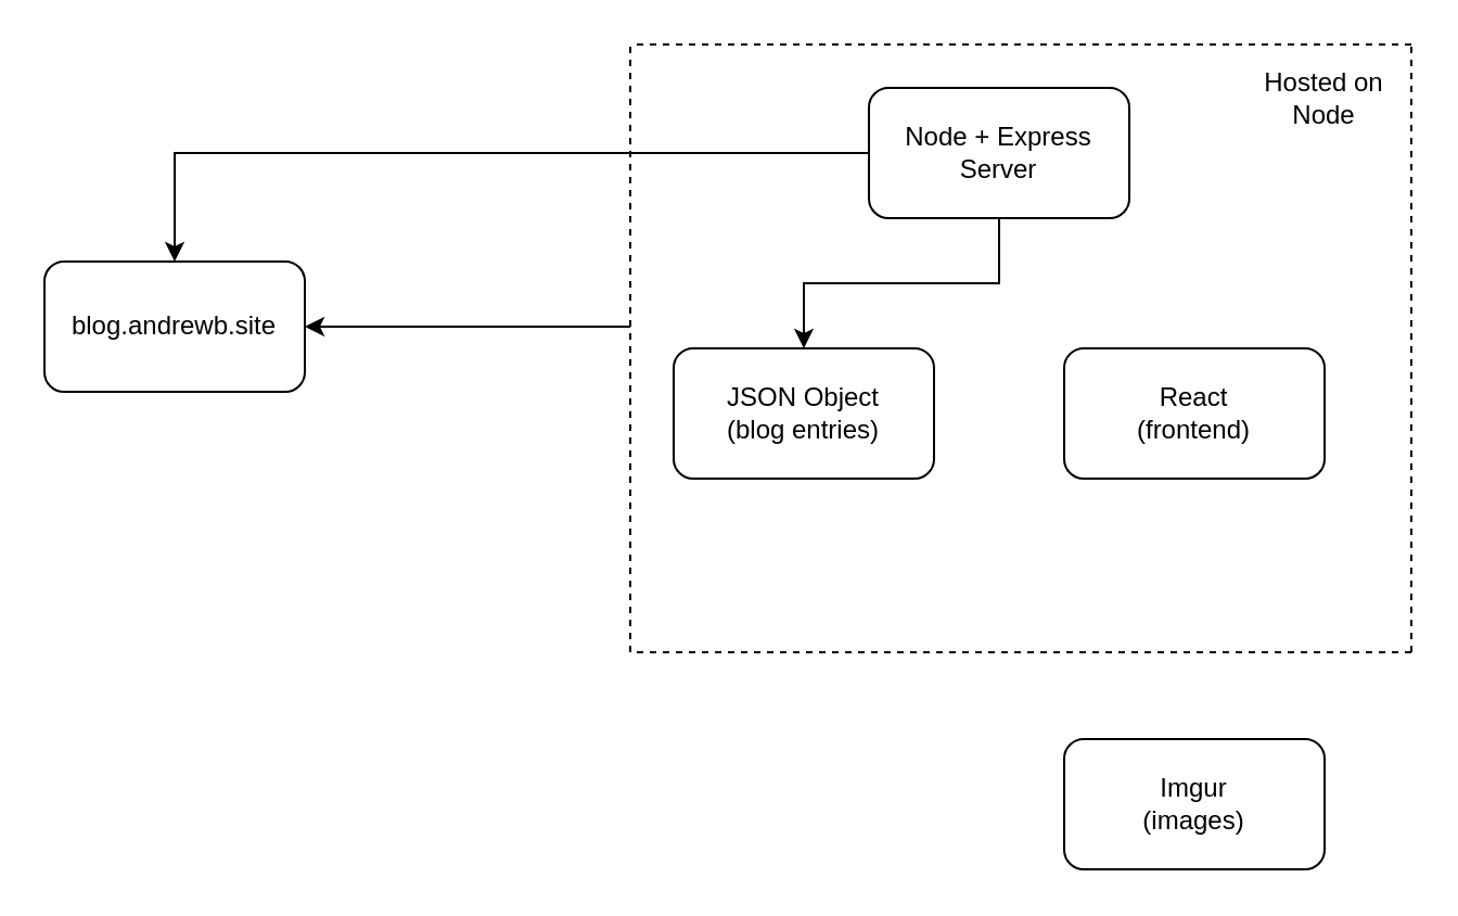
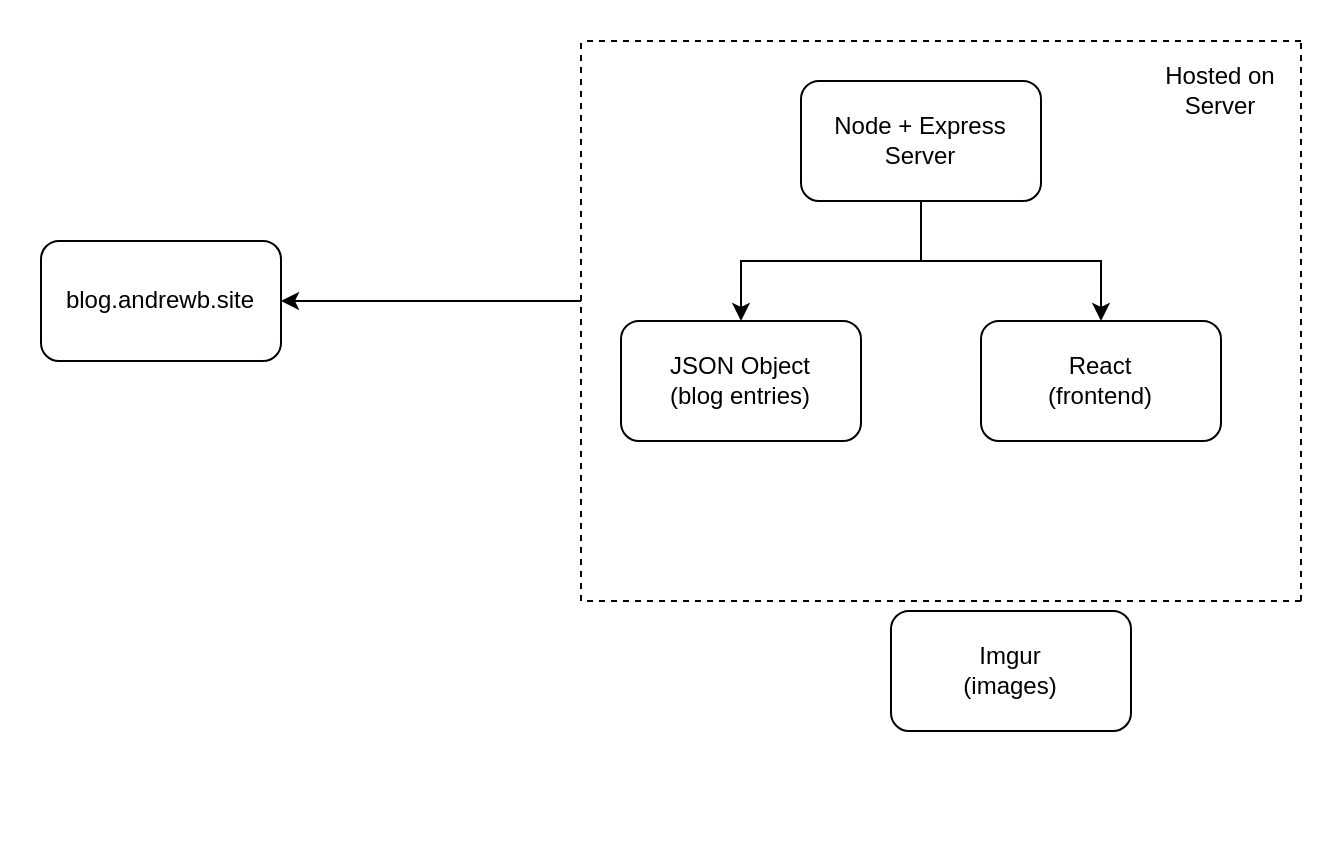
  <mxCell id="0" />
  <mxCell id="1" parent="0" />
  <mxCell id="2" value="React&lt;div&gt;(frontend)&lt;/div&gt;" style="rounded=1;whiteSpace=wrap;html=1;" vertex="1" parent="1"><mxGeometry x="490" y="160" width="120" height="60" as="geometry" /></mxCell>
  <mxCell id="3" value="JSON Object&lt;div&gt;(blog entries)&lt;/div&gt;" style="rounded=1;whiteSpace=wrap;html=1;" vertex="1" parent="1"><mxGeometry x="310" y="160" width="120" height="60" as="geometry" /></mxCell>
- <mxCell id="4" value="Imgur&lt;div&gt;(images)&lt;/div&gt;" style="rounded=1;whiteSpace=wrap;html=1;" vertex="1" parent="1"><mxGeometry x="490" y="340" width="120" height="60" as="geometry" /></mxCell>
+ <mxCell id="4" value="Imgur&lt;div&gt;(images)&lt;/div&gt;" style="rounded=1;whiteSpace=wrap;html=1;" vertex="1" parent="1"><mxGeometry x="445" y="305" width="120" height="60" as="geometry" /></mxCell>
  <mxCell id="5" style="edgeStyle=orthogonalEdgeStyle;rounded=0;orthogonalLoop=1;jettySize=auto;html=1;entryX=0.5;entryY=0;entryDx=0;entryDy=0;" edge="1" parent="1" source="7" target="3"><mxGeometry relative="1" as="geometry" /></mxCell>
- <mxCell id="6" style="edgeStyle=orthogonalEdgeStyle;rounded=0;orthogonalLoop=1;jettySize=auto;html=1;" edge="1" parent="1" source="7" target="13"><mxGeometry relative="1" as="geometry" /></mxCell>
+ <mxCell id="6" style="edgeStyle=orthogonalEdgeStyle;rounded=0;orthogonalLoop=1;jettySize=auto;html=1;entryX=0.5;entryY=0;entryDx=0;entryDy=0;" edge="1" parent="1" source="7" target="2"><mxGeometry relative="1" as="geometry" /></mxCell>
  <mxCell id="7" value="Node + Express Server" style="rounded=1;whiteSpace=wrap;html=1;" vertex="1" parent="1"><mxGeometry x="400" y="40" width="120" height="60" as="geometry" /></mxCell>
  <mxCell id="8" value="" style="endArrow=none;dashed=1;html=1;rounded=0;" edge="1" parent="1"><mxGeometry width="50" height="50" relative="1" as="geometry"><mxPoint x="290" y="300" as="sourcePoint" /><mxPoint x="290" y="20" as="targetPoint" /></mxGeometry></mxCell>
  <mxCell id="9" value="" style="endArrow=none;dashed=1;html=1;rounded=0;" edge="1" parent="1"><mxGeometry width="50" height="50" relative="1" as="geometry"><mxPoint x="650" y="20" as="sourcePoint" /><mxPoint x="290" y="20" as="targetPoint" /></mxGeometry></mxCell>
  <mxCell id="10" value="" style="endArrow=none;dashed=1;html=1;rounded=0;" edge="1" parent="1"><mxGeometry width="50" height="50" relative="1" as="geometry"><mxPoint x="650" y="300" as="sourcePoint" /><mxPoint x="290" y="300" as="targetPoint" /></mxGeometry></mxCell>
  <mxCell id="11" value="" style="endArrow=none;dashed=1;html=1;rounded=0;" edge="1" parent="1"><mxGeometry width="50" height="50" relative="1" as="geometry"><mxPoint x="650" y="300" as="sourcePoint" /><mxPoint x="650" y="20" as="targetPoint" /></mxGeometry></mxCell>
- <mxCell id="12" value="Hosted on Node" style="text;html=1;align=center;verticalAlign=middle;whiteSpace=wrap;rounded=0;" vertex="1" parent="1"><mxGeometry x="580" y="30" width="60" height="30" as="geometry" /></mxCell>
+ <mxCell id="12" value="Hosted on Server" style="text;html=1;align=center;verticalAlign=middle;whiteSpace=wrap;rounded=0;" vertex="1" parent="1"><mxGeometry x="580" y="30" width="60" height="30" as="geometry" /></mxCell>
  <mxCell id="13" value="blog.andrewb.site" style="rounded=1;whiteSpace=wrap;html=1;" vertex="1" parent="1"><mxGeometry x="20" y="120" width="120" height="60" as="geometry" /></mxCell>
  <mxCell id="14" value="" style="endArrow=classic;html=1;rounded=0;entryX=1;entryY=0.5;entryDx=0;entryDy=0;" edge="1" parent="1" target="13"><mxGeometry width="50" height="50" relative="1" as="geometry"><mxPoint x="290" y="150" as="sourcePoint" /><mxPoint x="200" y="150" as="targetPoint" /></mxGeometry></mxCell>
